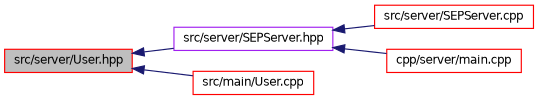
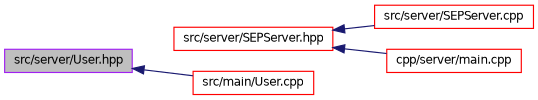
  digraph {
    rankdir=LR
    node [color=red fillcolor=white fontname=Helvetica fontsize=10 shape=record style=filled]
    edge [color=midnightblue dir=back fontname=Helvetica fontsize=10 labelfontname=Helvetica labelfontsize=10 style=solid]
-   n1 [fillcolor=grey75 fontcolor=black height=0.2 label="src/server/User.hpp" width=0.4]
-   n2 [color=purple height=0.2 label="src/server/SEPServer.hpp" width=0.4]
+   n1 [color=purple fillcolor=grey75 fontcolor=black height=0.2 label="src/server/User.hpp" width=0.4]
+   n2 [height=0.2 label="src/server/SEPServer.hpp" width=0.4]
    n3 [height=0.2 label="src/main/User.cpp" width=0.4]
    n4 [height=0.2 label="src/server/SEPServer.cpp" width=0.4]
    n5 [height=0.2 label="cpp/server/main.cpp" width=0.4]
-   n1 -> n2
    n1 -> n3
    n2 -> n4
    n2 -> n5
  }
